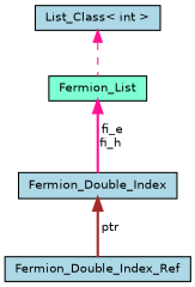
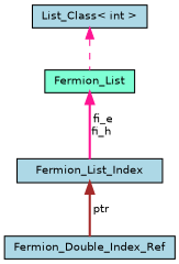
  digraph {
    node [color=black fillcolor=lightblue fontname=Helvetica fontsize=10 shape=record style=filled]
    edge [color=deeppink dir=back fontname=Helvetica fontsize=10 labelfontname=Helvetica labelfontsize=10 style=bold]
    n1 [fontcolor=black height=0.2 label=Fermion_Double_Index_Ref width=0.4]
-   n2 [height=0.2 label=Fermion_Double_Index width=0.4]
+   n2 [height=0.2 label=Fermion_List_Index width=0.4]
    n3 [fillcolor=aquamarine height=0.2 label=Fermion_List width=0.4]
    n4 [height=0.2 label="List_Class\< int \>" width=0.4]
    n2 -> n1 [color=brown label=" ptr"]
    n3 -> n2 [label=" fi_e\nfi_h"]
    n4 -> n3 [style=dashed]
  }
